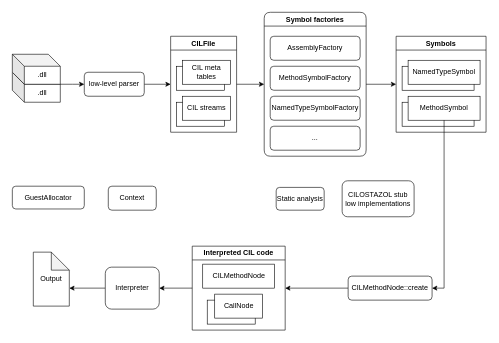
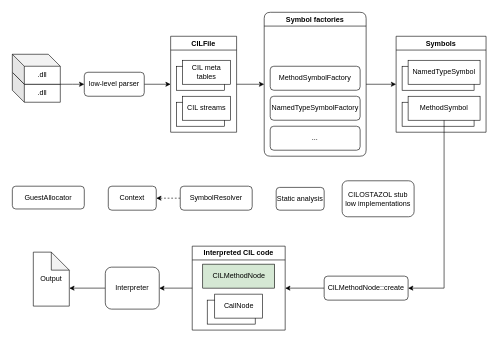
  <mxCell id="0" />
  <mxCell id="1" parent="0" />
  <mxCell id="2" style="edgeStyle=orthogonalEdgeStyle;rounded=0;orthogonalLoop=1;jettySize=auto;html=1;exitX=1;exitY=0.5;exitDx=0;exitDy=0;entryX=0;entryY=0.5;entryDx=0;entryDy=0;" edge="1" parent="1" source="3" target="9"><mxGeometry relative="1" as="geometry" /></mxCell>
  <mxCell id="3" value="CILFile" style="swimlane;whiteSpace=wrap;html=1;" vertex="1" parent="1"><mxGeometry x="284" y="60" width="110" height="160" as="geometry" /></mxCell>
  <mxCell id="4" value="" style="rounded=0;whiteSpace=wrap;html=1;" vertex="1" parent="3"><mxGeometry x="10" y="50" width="80" height="40" as="geometry" /></mxCell>
  <mxCell id="5" value="" style="rounded=0;whiteSpace=wrap;html=1;" vertex="1" parent="3"><mxGeometry x="10" y="110" width="80" height="40" as="geometry" /></mxCell>
  <mxCell id="6" value="CIL streams" style="rounded=0;whiteSpace=wrap;html=1;" vertex="1" parent="3"><mxGeometry x="20" y="100" width="80" height="40" as="geometry" /></mxCell>
  <mxCell id="7" value="CIL meta tables" style="rounded=0;whiteSpace=wrap;html=1;" vertex="1" parent="3"><mxGeometry x="20" y="40" width="80" height="40" as="geometry" /></mxCell>
  <mxCell id="8" style="edgeStyle=orthogonalEdgeStyle;rounded=0;orthogonalLoop=1;jettySize=auto;html=1;exitX=1;exitY=0.5;exitDx=0;exitDy=0;entryX=0;entryY=0.5;entryDx=0;entryDy=0;" edge="1" parent="1" source="9" target="14"><mxGeometry relative="1" as="geometry" /></mxCell>
  <mxCell id="9" value="Symbol factories" style="swimlane;whiteSpace=wrap;html=1;startSize=23;rounded=1;" vertex="1" parent="1"><mxGeometry x="440" y="20" width="170" height="240" as="geometry" /></mxCell>
- <mxCell id="10" value="AssemblyFactory" style="rounded=1;whiteSpace=wrap;html=1;" vertex="1" parent="9"><mxGeometry x="10" y="40" width="150" height="40" as="geometry" /></mxCell>
  <mxCell id="11" value="MethodSymbolFactory" style="rounded=1;whiteSpace=wrap;html=1;" vertex="1" parent="9"><mxGeometry x="10" y="90" width="150" height="40" as="geometry" /></mxCell>
  <mxCell id="12" value="NamedTypeSymbolFactory" style="rounded=1;whiteSpace=wrap;html=1;" vertex="1" parent="9"><mxGeometry x="10" y="140" width="150" height="40" as="geometry" /></mxCell>
  <mxCell id="13" value="..." style="rounded=1;whiteSpace=wrap;html=1;" vertex="1" parent="9"><mxGeometry x="10" y="190" width="150" height="40" as="geometry" /></mxCell>
  <mxCell id="14" value="Symbols" style="swimlane;whiteSpace=wrap;html=1;" vertex="1" parent="1"><mxGeometry x="660" y="60" width="150" height="160" as="geometry" /></mxCell>
  <mxCell id="15" value="" style="rounded=0;whiteSpace=wrap;html=1;" vertex="1" parent="14"><mxGeometry x="10" y="50" width="120" height="40" as="geometry" /></mxCell>
  <mxCell id="16" value="" style="rounded=0;whiteSpace=wrap;html=1;" vertex="1" parent="14"><mxGeometry x="10" y="110" width="120" height="40" as="geometry" /></mxCell>
  <mxCell id="17" value="MethodSymbol" style="rounded=0;whiteSpace=wrap;html=1;" vertex="1" parent="14"><mxGeometry x="20" y="100" width="120" height="40" as="geometry" /></mxCell>
  <mxCell id="18" value="NamedTypeSymbol" style="rounded=0;whiteSpace=wrap;html=1;" vertex="1" parent="14"><mxGeometry x="20" y="40" width="120" height="40" as="geometry" /></mxCell>
  <mxCell id="19" style="edgeStyle=orthogonalEdgeStyle;rounded=0;orthogonalLoop=1;jettySize=auto;html=1;exitX=0;exitY=0.5;exitDx=0;exitDy=0;entryX=1;entryY=0.5;entryDx=0;entryDy=0;" edge="1" parent="1" source="20" target="24"><mxGeometry relative="1" as="geometry" /></mxCell>
- <mxCell id="20" value="CILMethodNode::create" style="rounded=1;whiteSpace=wrap;html=1;" vertex="1" parent="1"><mxGeometry x="580" y="460" width="140" height="40" as="geometry" /></mxCell>
+ <mxCell id="20" value="CILMethodNode::create" style="rounded=1;whiteSpace=wrap;html=1;" vertex="1" parent="1"><mxGeometry x="540" y="460" width="140" height="40" as="geometry" /></mxCell>
  <mxCell id="21" style="edgeStyle=orthogonalEdgeStyle;rounded=0;orthogonalLoop=1;jettySize=auto;html=1;exitX=0;exitY=0.5;exitDx=0;exitDy=0;entryX=0;entryY=0;entryDx=60;entryDy=60;entryPerimeter=0;" edge="1" parent="1" source="22" target="28"><mxGeometry relative="1" as="geometry" /></mxCell>
  <mxCell id="22" value="Interpreter" style="rounded=1;whiteSpace=wrap;html=1;" vertex="1" parent="1"><mxGeometry x="175" y="445" width="90" height="70" as="geometry" /></mxCell>
  <mxCell id="23" style="edgeStyle=orthogonalEdgeStyle;rounded=0;orthogonalLoop=1;jettySize=auto;html=1;exitX=0;exitY=0.5;exitDx=0;exitDy=0;entryX=1;entryY=0.5;entryDx=0;entryDy=0;" edge="1" parent="1" source="24" target="22"><mxGeometry relative="1" as="geometry" /></mxCell>
  <mxCell id="24" value="Interpreted CIL code" style="swimlane;whiteSpace=wrap;html=1;" vertex="1" parent="1"><mxGeometry x="320" y="410" width="155" height="140" as="geometry" /></mxCell>
- <mxCell id="25" value="CILMethodNode" style="rounded=0;whiteSpace=wrap;html=1;" vertex="1" parent="24"><mxGeometry x="17.5" y="30" width="120" height="40" as="geometry" /></mxCell>
+ <mxCell id="25" value="CILMethodNode" style="rounded=0;whiteSpace=wrap;html=1;fillColor=#d5e8d4;" vertex="1" parent="24"><mxGeometry x="17.5" y="30" width="120" height="40" as="geometry" /></mxCell>
  <mxCell id="26" value="" style="rounded=0;whiteSpace=wrap;html=1;" vertex="1" parent="24"><mxGeometry x="25" y="90" width="80" height="40" as="geometry" /></mxCell>
  <mxCell id="27" value="CallNode" style="rounded=0;whiteSpace=wrap;html=1;" vertex="1" parent="24"><mxGeometry x="37.5" y="80" width="80" height="40" as="geometry" /></mxCell>
  <mxCell id="28" value="Output" style="shape=note;whiteSpace=wrap;html=1;backgroundOutline=1;darkOpacity=0.05;" vertex="1" parent="1"><mxGeometry x="55" y="420" width="60" height="90" as="geometry" /></mxCell>
+ <mxCell id="29" style="edgeStyle=orthogonalEdgeStyle;rounded=0;orthogonalLoop=1;jettySize=auto;html=1;exitX=0;exitY=0.5;exitDx=0;exitDy=0;entryX=1;entryY=0.5;entryDx=0;entryDy=0;dashed=1;" edge="1" parent="1" source="30" target="31"><mxGeometry relative="1" as="geometry" /></mxCell>
+ <mxCell id="30" value="SymbolResolver" style="rounded=1;whiteSpace=wrap;html=1;" vertex="1" parent="1"><mxGeometry x="300" y="310" width="120" height="40" as="geometry" /></mxCell>
  <mxCell id="31" value="Context" style="rounded=1;whiteSpace=wrap;html=1;" vertex="1" parent="1"><mxGeometry x="180" y="310" width="80" height="40" as="geometry" /></mxCell>
  <mxCell id="32" value="Static analysis" style="rounded=1;whiteSpace=wrap;html=1;" vertex="1" parent="1"><mxGeometry x="460" y="312" width="80" height="38" as="geometry" /></mxCell>
  <mxCell id="33" value="GuestAllocator" style="rounded=1;whiteSpace=wrap;html=1;" vertex="1" parent="1"><mxGeometry x="20" y="310" width="120" height="38" as="geometry" /></mxCell>
  <mxCell id="34" value="CILOSTAZOL stub low implementations" style="rounded=1;whiteSpace=wrap;html=1;" vertex="1" parent="1"><mxGeometry x="570" y="301" width="120" height="60" as="geometry" /></mxCell>
  <mxCell id="35" value=".dll" style="shape=cube;whiteSpace=wrap;html=1;boundedLbl=1;backgroundOutline=1;darkOpacity=0.05;darkOpacity2=0.1;" vertex="1" parent="1"><mxGeometry x="20" y="120" width="80" height="50" as="geometry" /></mxCell>
  <mxCell id="36" style="edgeStyle=orthogonalEdgeStyle;rounded=0;orthogonalLoop=1;jettySize=auto;html=1;exitX=1;exitY=1;exitDx=0;exitDy=0;exitPerimeter=0;entryX=0;entryY=0.5;entryDx=0;entryDy=0;" edge="1" parent="1" source="37" target="39"><mxGeometry relative="1" as="geometry"><Array as="points"><mxPoint x="120" y="140" /><mxPoint x="120" y="140" /></Array></mxGeometry></mxCell>
  <mxCell id="37" value=".dll" style="shape=cube;whiteSpace=wrap;html=1;boundedLbl=1;backgroundOutline=1;darkOpacity=0.05;darkOpacity2=0.1;" vertex="1" parent="1"><mxGeometry x="20" y="90" width="80" height="50" as="geometry" /></mxCell>
  <mxCell id="38" style="edgeStyle=orthogonalEdgeStyle;rounded=0;orthogonalLoop=1;jettySize=auto;html=1;exitX=1;exitY=0.5;exitDx=0;exitDy=0;entryX=0;entryY=0.5;entryDx=0;entryDy=0;" edge="1" parent="1" source="39" target="3"><mxGeometry relative="1" as="geometry"><mxPoint x="300" y="140" as="targetPoint" /></mxGeometry></mxCell>
  <mxCell id="39" value="low-level parser" style="rounded=1;whiteSpace=wrap;html=1;" vertex="1" parent="1"><mxGeometry x="140" y="120" width="100" height="40" as="geometry" /></mxCell>
  <mxCell id="40" style="edgeStyle=orthogonalEdgeStyle;rounded=0;orthogonalLoop=1;jettySize=auto;html=1;exitX=0.5;exitY=1;exitDx=0;exitDy=0;entryX=1;entryY=0.5;entryDx=0;entryDy=0;" edge="1" parent="1" source="17" target="20"><mxGeometry relative="1" as="geometry" /></mxCell>
